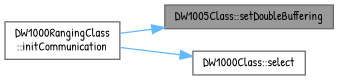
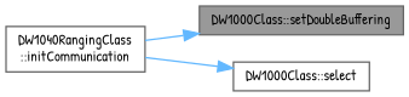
  digraph {
    fontname="Patrick Hand"
    rankdir=RL
    node [color=grey40 fillcolor=white fontname="Patrick Hand" fontsize=10 shape=box style=filled]
    edge [color=steelblue1 dir=back fontname="Patrick Hand" fontsize=10 labelfontname=Helvetica labelfontsize=10 style=solid]
-   n1 [color=gray40 fillcolor=grey60 fontcolor=black height=0.2 label="DW1005Class::setDoubleBuffering" width=0.4]
-   n2 [height=0.2 label="DW1000RangingClass\l::initCommunication" width=0.4]
+   n1 [color=gray40 fillcolor=grey60 fontcolor=black height=0.2 label="DW1000Class::setDoubleBuffering" width=0.4]
+   n2 [height=0.2 label="DW1040RangingClass\l::initCommunication" width=0.4]
    n3 [height=0.2 label="DW1000Class::select" width=0.4]
    n1 -> n2
    n3 -> n2
  }
